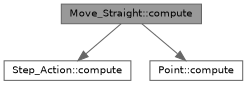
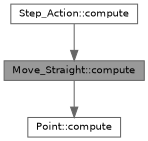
  digraph {
    rankdir=TB
    node [color=grey40 fillcolor=white fontname=Helvetica fontsize=10 shape=box style=filled]
    edge [color=gray40 fontname=Helvetica fontsize=10 labelfontname=Helvetica labelfontsize=10 style=solid]
    n1 [color=gray40 fillcolor=grey60 fontcolor=black height=0.2 label="Move_Straight::compute" width=0.4]
    n2 [height=0.2 label="Step_Action::compute" width=0.4]
    n3 [height=0.2 label="Point::compute" width=0.4]
-   n1 -> n2
+   n2 -> n1
    n1 -> n3
  }
